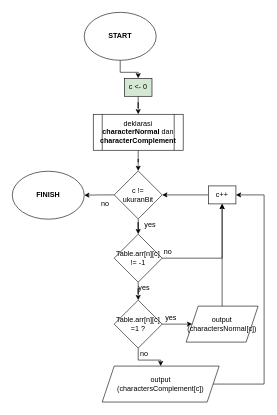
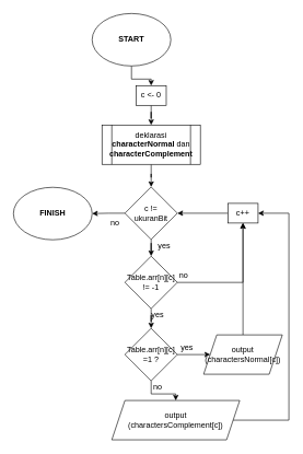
  <mxCell id="0" />
  <mxCell id="1" parent="0" />
  <mxCell id="2" value="" style="edgeStyle=orthogonalEdgeStyle;rounded=0;orthogonalLoop=1;jettySize=auto;html=1;" edge="1" parent="1" source="3" target="6"><mxGeometry relative="1" as="geometry" /></mxCell>
  <mxCell id="3" value="START" style="ellipse;whiteSpace=wrap;html=1;fontStyle=1" vertex="1" parent="1"><mxGeometry x="140" y="20" width="120" height="80" as="geometry" /></mxCell>
  <mxCell id="4" value="FINISH" style="ellipse;whiteSpace=wrap;html=1;fontStyle=1" vertex="1" parent="1"><mxGeometry x="20" y="285" width="120" height="80" as="geometry" /></mxCell>
  <mxCell id="5" value="" style="edgeStyle=orthogonalEdgeStyle;rounded=0;orthogonalLoop=1;jettySize=auto;html=1;" edge="1" parent="1" source="6" target="8"><mxGeometry relative="1" as="geometry" /></mxCell>
- <mxCell id="6" value="c &amp;lt;- 0" style="rounded=0;whiteSpace=wrap;html=1;fillColor=#d5e8d4;" vertex="1" parent="1"><mxGeometry x="207" y="130" width="46" height="30" as="geometry" /></mxCell>
+ <mxCell id="6" value="c &amp;lt;- 0" style="rounded=0;whiteSpace=wrap;html=1;" vertex="1" parent="1"><mxGeometry x="207" y="130" width="46" height="30" as="geometry" /></mxCell>
  <mxCell id="7" value="" style="edgeStyle=orthogonalEdgeStyle;rounded=0;orthogonalLoop=1;jettySize=auto;html=1;" edge="1" parent="1" source="8" target="11"><mxGeometry relative="1" as="geometry" /></mxCell>
  <mxCell id="8" value="deklarasi &lt;b&gt;characterNormal &lt;/b&gt;dan &lt;b&gt;characterComplement&lt;/b&gt;" style="shape=process;whiteSpace=wrap;html=1;backgroundOutline=1;" vertex="1" parent="1"><mxGeometry x="155" y="190" width="150" height="60" as="geometry" /></mxCell>
  <mxCell id="9" value="" style="edgeStyle=orthogonalEdgeStyle;rounded=0;orthogonalLoop=1;jettySize=auto;html=1;" edge="1" parent="1" source="11" target="14"><mxGeometry relative="1" as="geometry" /></mxCell>
  <mxCell id="10" value="" style="edgeStyle=orthogonalEdgeStyle;rounded=0;orthogonalLoop=1;jettySize=auto;html=1;" edge="1" parent="1" source="11" target="4"><mxGeometry relative="1" as="geometry" /></mxCell>
  <mxCell id="11" value="c !=&lt;br&gt;ukuranBit" style="rhombus;whiteSpace=wrap;html=1;" vertex="1" parent="1"><mxGeometry x="190" y="284.5" width="80" height="80" as="geometry" /></mxCell>
  <mxCell id="12" value="" style="edgeStyle=orthogonalEdgeStyle;rounded=0;orthogonalLoop=1;jettySize=auto;html=1;" edge="1" parent="1" source="14" target="17"><mxGeometry relative="1" as="geometry" /></mxCell>
  <mxCell id="13" style="edgeStyle=orthogonalEdgeStyle;rounded=0;orthogonalLoop=1;jettySize=auto;html=1;exitX=1;exitY=0.5;exitDx=0;exitDy=0;entryX=0.5;entryY=1;entryDx=0;entryDy=0;" edge="1" parent="1" source="14" target="23"><mxGeometry relative="1" as="geometry" /></mxCell>
  <mxCell id="14" value="Table.arr[n][c]&lt;br&gt;!= -1" style="rhombus;whiteSpace=wrap;html=1;" vertex="1" parent="1"><mxGeometry x="190" y="390" width="80" height="80" as="geometry" /></mxCell>
  <mxCell id="15" value="" style="edgeStyle=orthogonalEdgeStyle;rounded=0;orthogonalLoop=1;jettySize=auto;html=1;" edge="1" parent="1" source="17" target="19"><mxGeometry relative="1" as="geometry" /></mxCell>
  <mxCell id="16" value="" style="edgeStyle=orthogonalEdgeStyle;rounded=0;orthogonalLoop=1;jettySize=auto;html=1;" edge="1" parent="1" source="17" target="21"><mxGeometry relative="1" as="geometry" /></mxCell>
  <mxCell id="17" value="Table.arr[n][c]&lt;br&gt;=1 ?" style="rhombus;whiteSpace=wrap;html=1;" vertex="1" parent="1"><mxGeometry x="190" y="500" width="80" height="80" as="geometry" /></mxCell>
  <mxCell id="18" style="edgeStyle=orthogonalEdgeStyle;rounded=0;orthogonalLoop=1;jettySize=auto;html=1;exitX=0.5;exitY=0;exitDx=0;exitDy=0;" edge="1" parent="1" source="19" target="23"><mxGeometry relative="1" as="geometry" /></mxCell>
  <mxCell id="19" value="output&lt;br&gt;(charactersNormal[c])" style="shape=parallelogram;perimeter=parallelogramPerimeter;whiteSpace=wrap;html=1;fixedSize=1;" vertex="1" parent="1"><mxGeometry x="310" y="510" width="120" height="60" as="geometry" /></mxCell>
  <mxCell id="20" style="edgeStyle=orthogonalEdgeStyle;rounded=0;orthogonalLoop=1;jettySize=auto;html=1;exitX=1;exitY=0.5;exitDx=0;exitDy=0;entryX=1;entryY=0.5;entryDx=0;entryDy=0;" edge="1" parent="1" source="21" target="23"><mxGeometry relative="1" as="geometry"><Array as="points"><mxPoint x="440" y="640" /><mxPoint x="440" y="325" /></Array></mxGeometry></mxCell>
  <mxCell id="21" value="output&lt;br&gt;(charactersComplement[c])" style="shape=parallelogram;perimeter=parallelogramPerimeter;whiteSpace=wrap;html=1;fixedSize=1;" vertex="1" parent="1"><mxGeometry x="170" y="610" width="195" height="60" as="geometry" /></mxCell>
  <mxCell id="22" value="" style="edgeStyle=orthogonalEdgeStyle;rounded=0;orthogonalLoop=1;jettySize=auto;html=1;" edge="1" parent="1" source="23" target="11"><mxGeometry relative="1" as="geometry" /></mxCell>
  <mxCell id="23" value="c++" style="rounded=0;whiteSpace=wrap;html=1;" vertex="1" parent="1"><mxGeometry x="347" y="309.5" width="46" height="30" as="geometry" /></mxCell>
  <mxCell id="24" value="yes" style="text;html=1;strokeColor=none;fillColor=none;align=center;verticalAlign=middle;whiteSpace=wrap;rounded=0;" vertex="1" parent="1"><mxGeometry x="230" y="365" width="40" height="20" as="geometry" /></mxCell>
  <mxCell id="25" value="no" style="text;html=1;strokeColor=none;fillColor=none;align=center;verticalAlign=middle;whiteSpace=wrap;rounded=0;" vertex="1" parent="1"><mxGeometry x="155" y="330" width="40" height="20" as="geometry" /></mxCell>
  <mxCell id="26" value="yes" style="text;html=1;strokeColor=none;fillColor=none;align=center;verticalAlign=middle;whiteSpace=wrap;rounded=0;" vertex="1" parent="1"><mxGeometry x="220" y="470" width="40" height="20" as="geometry" /></mxCell>
  <mxCell id="27" value="yes" style="text;html=1;strokeColor=none;fillColor=none;align=center;verticalAlign=middle;whiteSpace=wrap;rounded=0;" vertex="1" parent="1"><mxGeometry x="265" y="520" width="40" height="20" as="geometry" /></mxCell>
  <mxCell id="28" value="no" style="text;html=1;strokeColor=none;fillColor=none;align=center;verticalAlign=middle;whiteSpace=wrap;rounded=0;" vertex="1" parent="1"><mxGeometry x="220" y="580" width="40" height="20" as="geometry" /></mxCell>
  <mxCell id="29" value="no" style="text;html=1;strokeColor=none;fillColor=none;align=center;verticalAlign=middle;whiteSpace=wrap;rounded=0;" vertex="1" parent="1"><mxGeometry x="260" y="410" width="40" height="20" as="geometry" /></mxCell>
